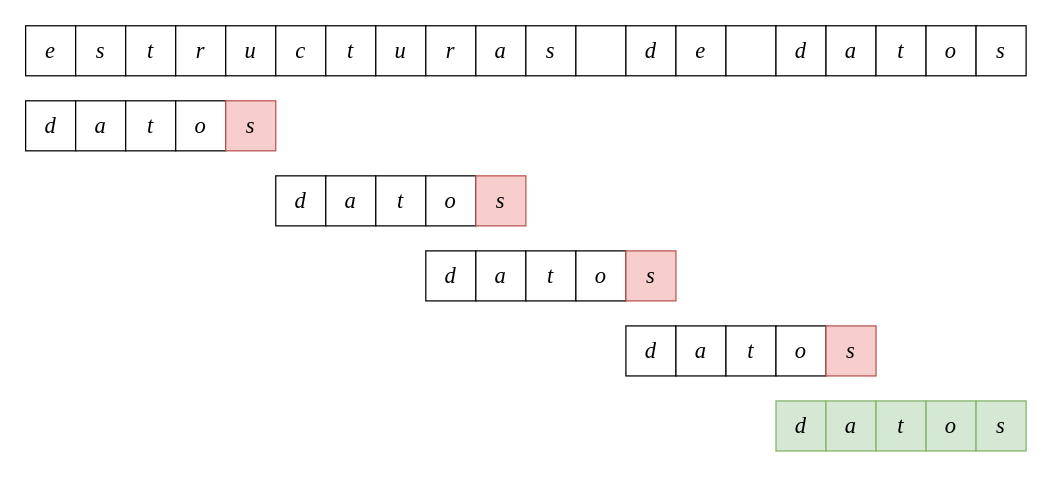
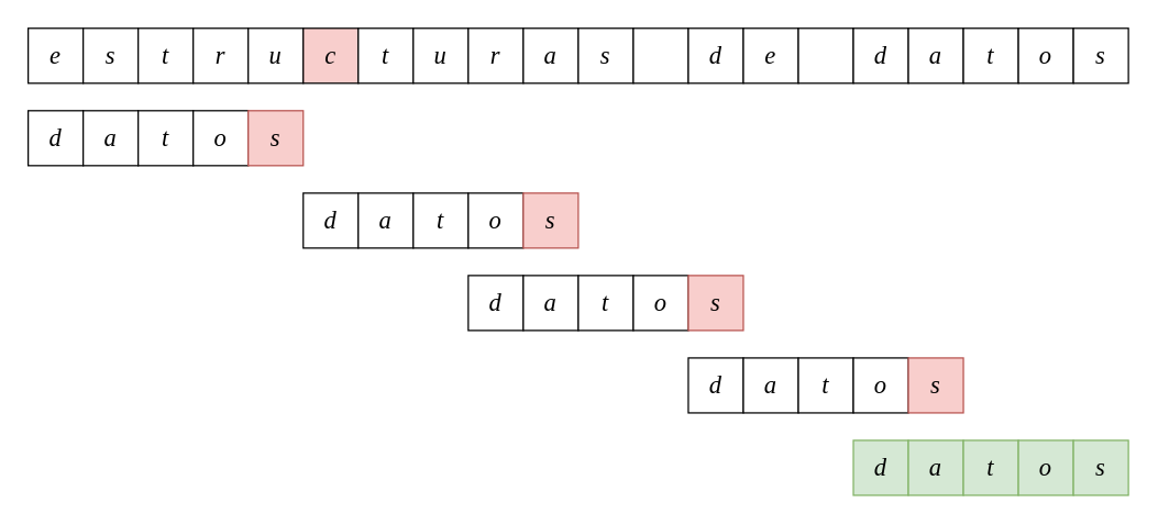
  <mxCell id="0" />
  <mxCell id="1" parent="0" />
  <mxCell id="2" value="&lt;font face=&quot;cm&quot; style=&quot;font-size: 18px&quot;&gt;&lt;i&gt;e&lt;/i&gt;&lt;/font&gt;" style="whiteSpace=wrap;html=1;aspect=fixed;" vertex="1" parent="1"><mxGeometry y="20" width="40" height="40" as="geometry" x="20" /></mxCell>
  <mxCell id="3" value="&lt;font face=&quot;cm&quot; style=&quot;font-size: 18px&quot;&gt;&lt;i&gt;s&lt;/i&gt;&lt;/font&gt;" style="whiteSpace=wrap;html=1;aspect=fixed;" vertex="1" parent="1"><mxGeometry x="60" y="20" width="40" height="40" as="geometry" /></mxCell>
  <mxCell id="4" value="&lt;font face=&quot;cm&quot; style=&quot;font-size: 18px&quot;&gt;&lt;i&gt;t&lt;/i&gt;&lt;/font&gt;" style="whiteSpace=wrap;html=1;aspect=fixed;" vertex="1" parent="1"><mxGeometry x="100" y="20" width="40" height="40" as="geometry" /></mxCell>
  <mxCell id="5" value="&lt;font face=&quot;cm&quot; style=&quot;font-size: 18px&quot;&gt;&lt;i&gt;r&lt;/i&gt;&lt;/font&gt;" style="whiteSpace=wrap;html=1;aspect=fixed;" vertex="1" parent="1"><mxGeometry x="140" y="20" width="40" height="40" as="geometry" /></mxCell>
  <mxCell id="6" value="&lt;font face=&quot;cm&quot; style=&quot;font-size: 18px&quot;&gt;&lt;i&gt;u&lt;/i&gt;&lt;/font&gt;" style="whiteSpace=wrap;html=1;aspect=fixed;" vertex="1" parent="1"><mxGeometry x="180" y="20" width="40" height="40" as="geometry" /></mxCell>
  <mxCell id="7" value="&lt;font face=&quot;cm&quot;&gt;&lt;span style=&quot;font-size: 18px&quot;&gt;&lt;i&gt;d&lt;/i&gt;&lt;/span&gt;&lt;/font&gt;" style="whiteSpace=wrap;html=1;aspect=fixed;" vertex="1" parent="1"><mxGeometry y="80" width="40" height="40" as="geometry" x="20" /></mxCell>
  <mxCell id="8" value="&lt;font face=&quot;cm&quot; style=&quot;font-size: 18px&quot;&gt;&lt;i&gt;a&lt;/i&gt;&lt;/font&gt;" style="whiteSpace=wrap;html=1;aspect=fixed;" vertex="1" parent="1"><mxGeometry x="60" y="80" width="40" height="40" as="geometry" /></mxCell>
  <mxCell id="9" value="&lt;font face=&quot;cm&quot; style=&quot;font-size: 18px&quot;&gt;&lt;i&gt;t&lt;/i&gt;&lt;/font&gt;" style="whiteSpace=wrap;html=1;aspect=fixed;" vertex="1" parent="1"><mxGeometry x="100" y="80" width="40" height="40" as="geometry" /></mxCell>
  <mxCell id="10" value="&lt;font face=&quot;cm&quot; style=&quot;font-size: 18px&quot;&gt;&lt;i&gt;o&lt;/i&gt;&lt;/font&gt;" style="whiteSpace=wrap;html=1;aspect=fixed;" vertex="1" parent="1"><mxGeometry x="140" y="80" width="40" height="40" as="geometry" /></mxCell>
  <mxCell id="11" value="&lt;font face=&quot;cm&quot; style=&quot;font-size: 18px&quot;&gt;&lt;i&gt;s&lt;/i&gt;&lt;/font&gt;" style="whiteSpace=wrap;html=1;aspect=fixed;fillColor=#f8cecc;strokeColor=#b85450;" vertex="1" parent="1"><mxGeometry x="180" y="80" width="40" height="40" as="geometry" /></mxCell>
- <mxCell id="12" value="&lt;font face=&quot;cm&quot; style=&quot;font-size: 18px&quot;&gt;&lt;i&gt;c&lt;/i&gt;&lt;/font&gt;" style="whiteSpace=wrap;html=1;aspect=fixed;" vertex="1" parent="1"><mxGeometry x="220" y="20" width="40" height="40" as="geometry" /></mxCell>
+ <mxCell id="12" value="&lt;font face=&quot;cm&quot; style=&quot;font-size: 18px&quot;&gt;&lt;i&gt;c&lt;/i&gt;&lt;/font&gt;" style="whiteSpace=wrap;html=1;aspect=fixed;fillColor=#f8cecc;" vertex="1" parent="1"><mxGeometry x="220" y="20" width="40" height="40" as="geometry" /></mxCell>
  <mxCell id="13" value="&lt;font face=&quot;cm&quot; style=&quot;font-size: 18px&quot;&gt;&lt;i&gt;t&lt;/i&gt;&lt;/font&gt;" style="whiteSpace=wrap;html=1;aspect=fixed;" vertex="1" parent="1"><mxGeometry x="260" y="20" width="40" height="40" as="geometry" /></mxCell>
  <mxCell id="14" value="&lt;font face=&quot;cm&quot; style=&quot;font-size: 18px&quot;&gt;&lt;i&gt;u&lt;/i&gt;&lt;/font&gt;" style="whiteSpace=wrap;html=1;aspect=fixed;" vertex="1" parent="1"><mxGeometry x="300" y="20" width="40" height="40" as="geometry" /></mxCell>
  <mxCell id="15" value="&lt;font face=&quot;cm&quot; style=&quot;font-size: 18px&quot;&gt;&lt;i&gt;r&lt;/i&gt;&lt;/font&gt;" style="whiteSpace=wrap;html=1;aspect=fixed;" vertex="1" parent="1"><mxGeometry x="340" y="20" width="40" height="40" as="geometry" /></mxCell>
  <mxCell id="16" value="&lt;font face=&quot;cm&quot; style=&quot;font-size: 18px&quot;&gt;&lt;i&gt;a&lt;/i&gt;&lt;/font&gt;" style="whiteSpace=wrap;html=1;aspect=fixed;" vertex="1" parent="1"><mxGeometry x="380" y="20" width="40" height="40" as="geometry" /></mxCell>
  <mxCell id="17" value="&lt;font face=&quot;cm&quot; style=&quot;font-size: 18px&quot;&gt;&lt;i&gt;s&lt;/i&gt;&lt;/font&gt;" style="whiteSpace=wrap;html=1;aspect=fixed;" vertex="1" parent="1"><mxGeometry x="420" y="20" width="40" height="40" as="geometry" /></mxCell>
  <mxCell id="18" value="&lt;font face=&quot;cm&quot;&gt;&lt;span style=&quot;font-size: 18px&quot;&gt;&lt;i&gt;&amp;nbsp;&lt;/i&gt;&lt;/span&gt;&lt;/font&gt;" style="whiteSpace=wrap;html=1;aspect=fixed;" vertex="1" parent="1"><mxGeometry x="460" y="20" width="40" height="40" as="geometry" /></mxCell>
  <mxCell id="19" value="&lt;font face=&quot;cm&quot; style=&quot;font-size: 18px&quot;&gt;&lt;i&gt;d&lt;/i&gt;&lt;/font&gt;" style="whiteSpace=wrap;html=1;aspect=fixed;" vertex="1" parent="1"><mxGeometry x="500" y="20" width="40" height="40" as="geometry" /></mxCell>
  <mxCell id="20" value="&lt;font face=&quot;cm&quot; style=&quot;font-size: 18px&quot;&gt;&lt;i&gt;e&lt;/i&gt;&lt;/font&gt;" style="whiteSpace=wrap;html=1;aspect=fixed;" vertex="1" parent="1"><mxGeometry x="540" y="20" width="40" height="40" as="geometry" /></mxCell>
  <mxCell id="21" value="&lt;font face=&quot;cm&quot;&gt;&lt;span style=&quot;font-size: 18px&quot;&gt;&lt;i&gt;&amp;nbsp;&lt;/i&gt;&lt;/span&gt;&lt;/font&gt;" style="whiteSpace=wrap;html=1;aspect=fixed;" vertex="1" parent="1"><mxGeometry x="580" y="20" width="40" height="40" as="geometry" /></mxCell>
  <mxCell id="22" value="&lt;font face=&quot;cm&quot; style=&quot;font-size: 18px&quot;&gt;&lt;i&gt;d&lt;/i&gt;&lt;/font&gt;" style="whiteSpace=wrap;html=1;aspect=fixed;" vertex="1" parent="1"><mxGeometry x="620" y="20" width="40" height="40" as="geometry" /></mxCell>
  <mxCell id="23" value="&lt;font face=&quot;cm&quot; style=&quot;font-size: 18px&quot;&gt;&lt;i&gt;a&lt;/i&gt;&lt;/font&gt;" style="whiteSpace=wrap;html=1;aspect=fixed;" vertex="1" parent="1"><mxGeometry x="660" y="20" width="40" height="40" as="geometry" /></mxCell>
  <mxCell id="24" value="&lt;font face=&quot;cm&quot; style=&quot;font-size: 18px&quot;&gt;&lt;i&gt;t&lt;/i&gt;&lt;/font&gt;" style="whiteSpace=wrap;html=1;aspect=fixed;" vertex="1" parent="1"><mxGeometry x="700" y="20" width="40" height="40" as="geometry" /></mxCell>
  <mxCell id="25" value="&lt;font face=&quot;cm&quot; style=&quot;font-size: 18px&quot;&gt;&lt;i&gt;o&lt;/i&gt;&lt;/font&gt;" style="whiteSpace=wrap;html=1;aspect=fixed;" vertex="1" parent="1"><mxGeometry x="740" y="20" width="40" height="40" as="geometry" /></mxCell>
  <mxCell id="26" value="&lt;font face=&quot;cm&quot; style=&quot;font-size: 18px&quot;&gt;&lt;i&gt;s&lt;/i&gt;&lt;/font&gt;" style="whiteSpace=wrap;html=1;aspect=fixed;" vertex="1" parent="1"><mxGeometry x="780" y="20" width="40" height="40" as="geometry" /></mxCell>
  <mxCell id="27" value="&lt;font face=&quot;cm&quot;&gt;&lt;span style=&quot;font-size: 18px&quot;&gt;&lt;i&gt;d&lt;/i&gt;&lt;/span&gt;&lt;/font&gt;" style="whiteSpace=wrap;html=1;aspect=fixed;fillColor=#d5e8d4;strokeColor=#82b366;" vertex="1" parent="1"><mxGeometry x="620" y="320" width="40" height="40" as="geometry" /></mxCell>
  <mxCell id="28" value="&lt;font face=&quot;cm&quot; style=&quot;font-size: 18px&quot;&gt;&lt;i&gt;a&lt;/i&gt;&lt;/font&gt;" style="whiteSpace=wrap;html=1;aspect=fixed;fillColor=#d5e8d4;strokeColor=#82b366;" vertex="1" parent="1"><mxGeometry x="660" y="320" width="40" height="40" as="geometry" /></mxCell>
  <mxCell id="29" value="&lt;font face=&quot;cm&quot; style=&quot;font-size: 18px&quot;&gt;&lt;i&gt;t&lt;/i&gt;&lt;/font&gt;" style="whiteSpace=wrap;html=1;aspect=fixed;fillColor=#d5e8d4;strokeColor=#82b366;" vertex="1" parent="1"><mxGeometry x="700" y="320" width="40" height="40" as="geometry" /></mxCell>
  <mxCell id="30" value="&lt;font face=&quot;cm&quot; style=&quot;font-size: 18px&quot;&gt;&lt;i&gt;o&lt;/i&gt;&lt;/font&gt;" style="whiteSpace=wrap;html=1;aspect=fixed;fillColor=#d5e8d4;strokeColor=#82b366;" vertex="1" parent="1"><mxGeometry x="740" y="320" width="40" height="40" as="geometry" /></mxCell>
  <mxCell id="31" value="&lt;font face=&quot;cm&quot; style=&quot;font-size: 18px&quot;&gt;&lt;i&gt;s&lt;/i&gt;&lt;/font&gt;" style="whiteSpace=wrap;html=1;aspect=fixed;fillColor=#d5e8d4;strokeColor=#82b366;" vertex="1" parent="1"><mxGeometry x="780" y="320" width="40" height="40" as="geometry" /></mxCell>
  <mxCell id="32" value="&lt;font face=&quot;cm&quot;&gt;&lt;span style=&quot;font-size: 18px&quot;&gt;&lt;i&gt;d&lt;/i&gt;&lt;/span&gt;&lt;/font&gt;" style="whiteSpace=wrap;html=1;aspect=fixed;" vertex="1" parent="1"><mxGeometry x="220" y="140" width="40" height="40" as="geometry" /></mxCell>
  <mxCell id="33" value="&lt;font face=&quot;cm&quot; style=&quot;font-size: 18px&quot;&gt;&lt;i&gt;a&lt;/i&gt;&lt;/font&gt;" style="whiteSpace=wrap;html=1;aspect=fixed;" vertex="1" parent="1"><mxGeometry x="260" y="140" width="40" height="40" as="geometry" /></mxCell>
  <mxCell id="34" value="&lt;font face=&quot;cm&quot; style=&quot;font-size: 18px&quot;&gt;&lt;i&gt;t&lt;/i&gt;&lt;/font&gt;" style="whiteSpace=wrap;html=1;aspect=fixed;" vertex="1" parent="1"><mxGeometry x="300" y="140" width="40" height="40" as="geometry" /></mxCell>
  <mxCell id="35" value="&lt;font face=&quot;cm&quot; style=&quot;font-size: 18px&quot;&gt;&lt;i&gt;o&lt;/i&gt;&lt;/font&gt;" style="whiteSpace=wrap;html=1;aspect=fixed;" vertex="1" parent="1"><mxGeometry x="340" y="140" width="40" height="40" as="geometry" /></mxCell>
  <mxCell id="36" value="&lt;font face=&quot;cm&quot; style=&quot;font-size: 18px&quot;&gt;&lt;i&gt;s&lt;/i&gt;&lt;/font&gt;" style="whiteSpace=wrap;html=1;aspect=fixed;fillColor=#f8cecc;strokeColor=#b85450;" vertex="1" parent="1"><mxGeometry x="380" y="140" width="40" height="40" as="geometry" /></mxCell>
  <mxCell id="37" value="&lt;font face=&quot;cm&quot;&gt;&lt;span style=&quot;font-size: 18px&quot;&gt;&lt;i&gt;d&lt;/i&gt;&lt;/span&gt;&lt;/font&gt;" style="whiteSpace=wrap;html=1;aspect=fixed;" vertex="1" parent="1"><mxGeometry x="340" y="200" width="40" height="40" as="geometry" /></mxCell>
  <mxCell id="38" value="&lt;font face=&quot;cm&quot; style=&quot;font-size: 18px&quot;&gt;&lt;i&gt;a&lt;/i&gt;&lt;/font&gt;" style="whiteSpace=wrap;html=1;aspect=fixed;" vertex="1" parent="1"><mxGeometry x="380" y="200" width="40" height="40" as="geometry" /></mxCell>
  <mxCell id="39" value="&lt;font face=&quot;cm&quot; style=&quot;font-size: 18px&quot;&gt;&lt;i&gt;t&lt;/i&gt;&lt;/font&gt;" style="whiteSpace=wrap;html=1;aspect=fixed;" vertex="1" parent="1"><mxGeometry x="420" y="200" width="40" height="40" as="geometry" /></mxCell>
  <mxCell id="40" value="&lt;font face=&quot;cm&quot; style=&quot;font-size: 18px&quot;&gt;&lt;i&gt;o&lt;/i&gt;&lt;/font&gt;" style="whiteSpace=wrap;html=1;aspect=fixed;" vertex="1" parent="1"><mxGeometry x="460" y="200" width="40" height="40" as="geometry" /></mxCell>
  <mxCell id="41" value="&lt;font face=&quot;cm&quot; style=&quot;font-size: 18px&quot;&gt;&lt;i&gt;s&lt;/i&gt;&lt;/font&gt;" style="whiteSpace=wrap;html=1;aspect=fixed;fillColor=#f8cecc;strokeColor=#b85450;" vertex="1" parent="1"><mxGeometry x="500" y="200" width="40" height="40" as="geometry" /></mxCell>
  <mxCell id="42" value="&lt;font face=&quot;cm&quot;&gt;&lt;span style=&quot;font-size: 18px&quot;&gt;&lt;i&gt;d&lt;/i&gt;&lt;/span&gt;&lt;/font&gt;" style="whiteSpace=wrap;html=1;aspect=fixed;" vertex="1" parent="1"><mxGeometry x="500" y="260" width="40" height="40" as="geometry" /></mxCell>
  <mxCell id="43" value="&lt;font face=&quot;cm&quot; style=&quot;font-size: 18px&quot;&gt;&lt;i&gt;a&lt;/i&gt;&lt;/font&gt;" style="whiteSpace=wrap;html=1;aspect=fixed;" vertex="1" parent="1"><mxGeometry x="540" y="260" width="40" height="40" as="geometry" /></mxCell>
  <mxCell id="44" value="&lt;font face=&quot;cm&quot; style=&quot;font-size: 18px&quot;&gt;&lt;i&gt;t&lt;/i&gt;&lt;/font&gt;" style="whiteSpace=wrap;html=1;aspect=fixed;" vertex="1" parent="1"><mxGeometry x="580" y="260" width="40" height="40" as="geometry" /></mxCell>
  <mxCell id="45" value="&lt;font face=&quot;cm&quot; style=&quot;font-size: 18px&quot;&gt;&lt;i&gt;o&lt;/i&gt;&lt;/font&gt;" style="whiteSpace=wrap;html=1;aspect=fixed;" vertex="1" parent="1"><mxGeometry x="620" y="260" width="40" height="40" as="geometry" /></mxCell>
  <mxCell id="46" value="&lt;font face=&quot;cm&quot; style=&quot;font-size: 18px&quot;&gt;&lt;i&gt;s&lt;/i&gt;&lt;/font&gt;" style="whiteSpace=wrap;html=1;aspect=fixed;fillColor=#f8cecc;strokeColor=#b85450;" vertex="1" parent="1"><mxGeometry x="660" y="260" width="40" height="40" as="geometry" /></mxCell>
